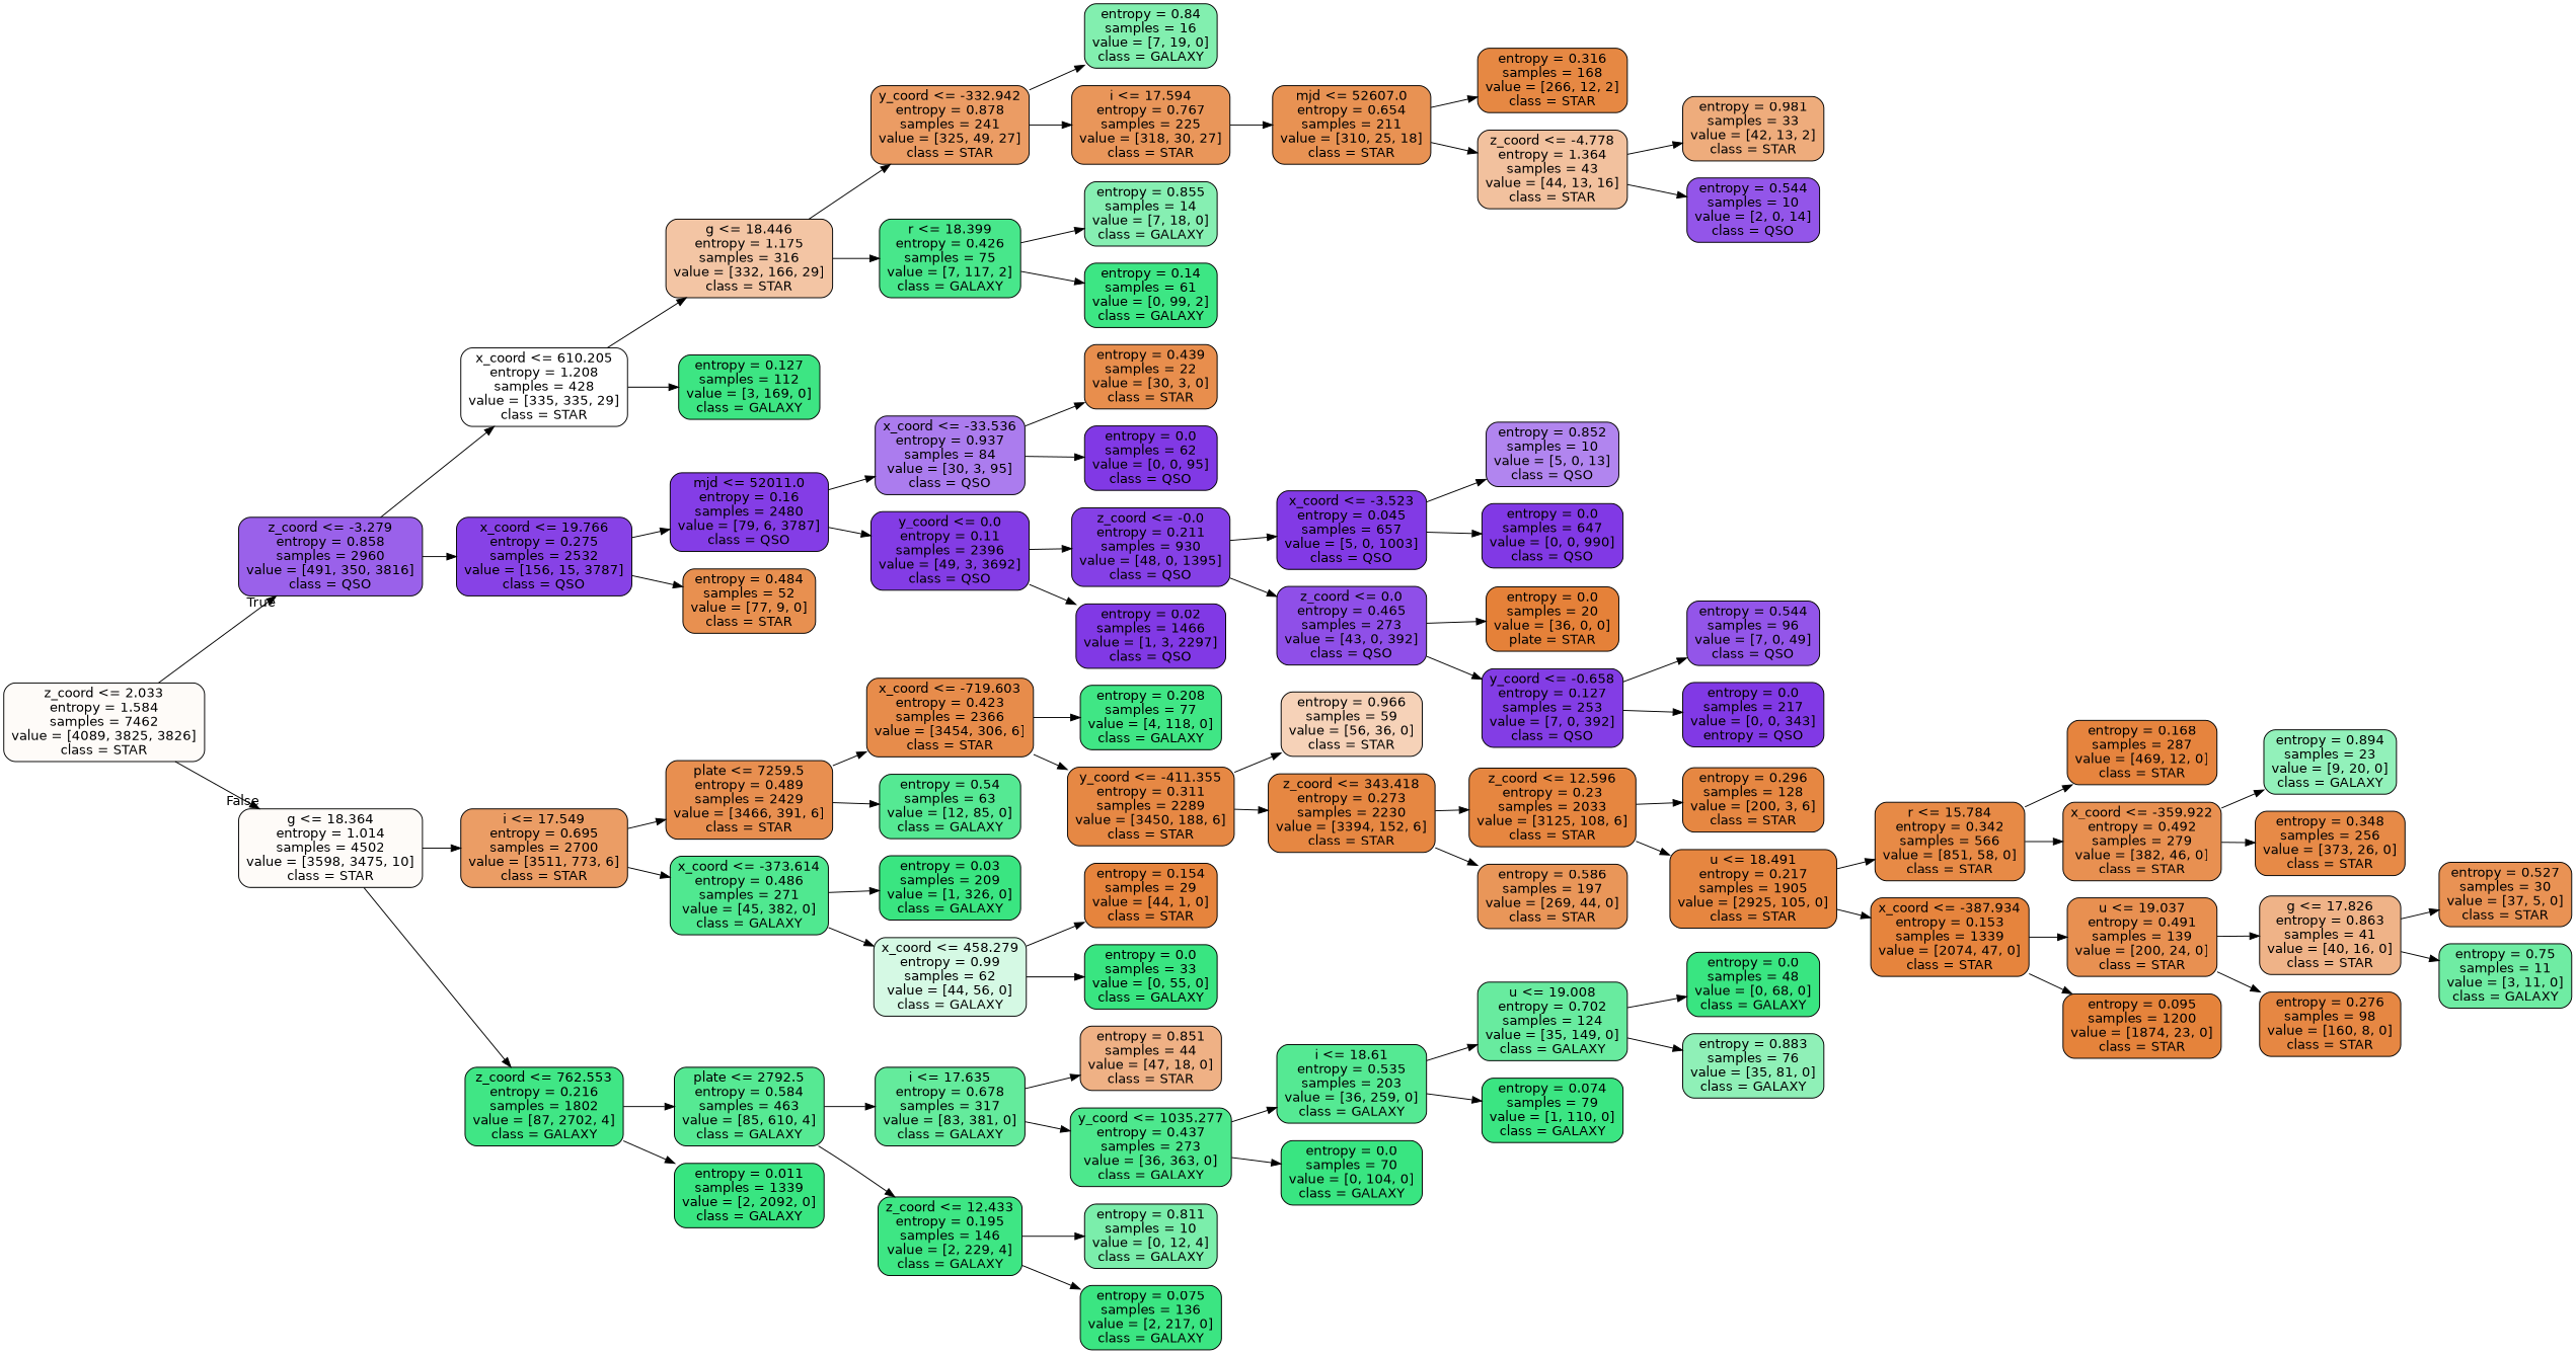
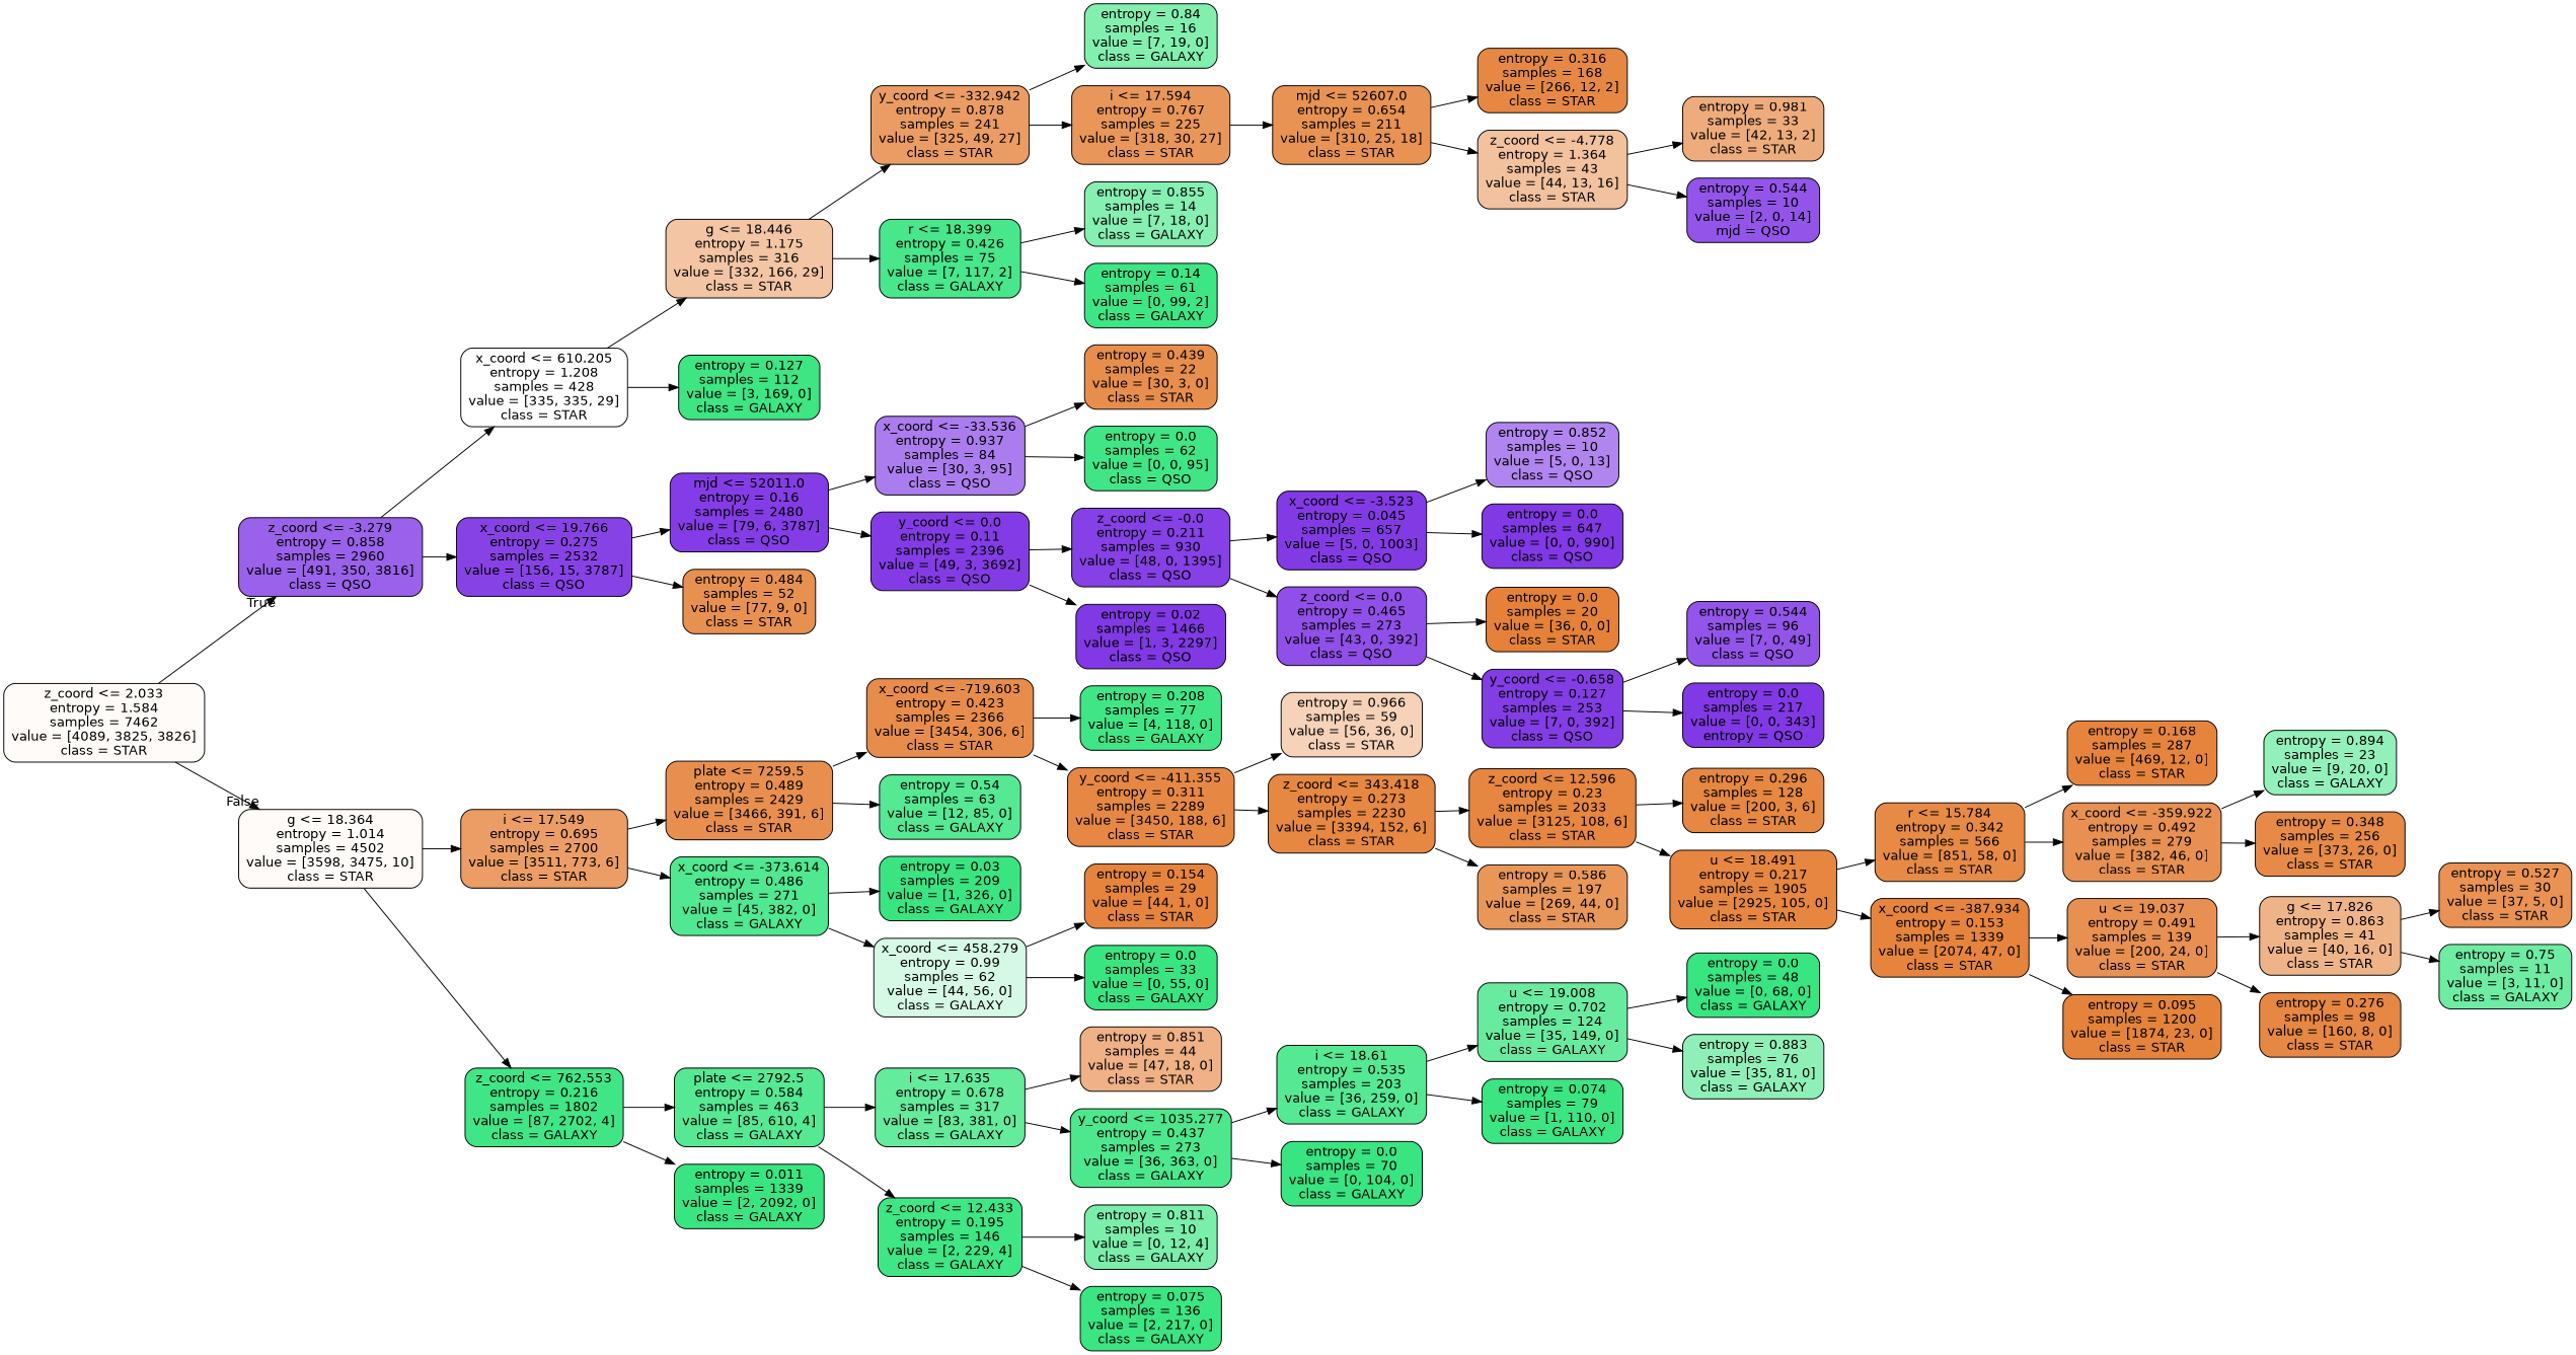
  digraph {
    rankdir=LR
    node [color=black fillcolor="#8139e5" fontname=helvetica shape=box style="filled, rounded"]
    edge [fontname=helvetica]
    n1 [fillcolor="#fefbf8" label="z_coord <= 2.033\nentropy = 1.584\nsamples = 7462\nvalue = [4089, 3825, 3826]\nclass = STAR"]
    n2 [fillcolor="#9a61ea" label="z_coord <= -3.279\nentropy = 0.858\nsamples = 2960\nvalue = [491, 350, 3816]\nclass = QSO"]
    n3 [fillcolor="#fefbf8" label="g <= 18.364\nentropy = 1.014\nsamples = 4502\nvalue = [3598, 3475, 10]\nclass = STAR"]
    n4 [fillcolor="#ffffff" label="x_coord <= 610.205\nentropy = 1.208\nsamples = 428\nvalue = [335, 335, 29]\nclass = STAR"]
    n5 [fillcolor="#8742e6" label="x_coord <= 19.766\nentropy = 0.275\nsamples = 2532\nvalue = [156, 15, 3787]\nclass = QSO"]
    n6 [fillcolor="#eb9d65" label="i <= 17.549\nentropy = 0.695\nsamples = 2700\nvalue = [3511, 773, 6]\nclass = STAR"]
    n7 [fillcolor="#40e685" label="z_coord <= 762.553\nentropy = 0.216\nsamples = 1802\nvalue = [87, 2702, 4]\nclass = GALAXY"]
    n8 [fillcolor="#f3c5a4" label="g <= 18.446\nentropy = 1.175\nsamples = 316\nvalue = [332, 166, 29]\nclass = STAR"]
    n9 [fillcolor="#3de583" label="entropy = 0.127\nsamples = 112\nvalue = [3, 169, 0]\nclass = GALAXY"]
    n10 [fillcolor="#843de6" label="mjd <= 52011.0\nentropy = 0.16\nsamples = 2480\nvalue = [79, 6, 3787]\nclass = QSO"]
    n11 [fillcolor="#e89050" label="entropy = 0.484\nsamples = 52\nvalue = [77, 9, 0]\nclass = STAR"]
    n12 [fillcolor="#eb9c64" label="y_coord <= -332.942\nentropy = 0.878\nsamples = 241\nvalue = [325, 49, 27]\nclass = STAR"]
    n13 [fillcolor="#48e78b" label="r <= 18.399\nentropy = 0.426\nsamples = 75\nvalue = [7, 117, 2]\nclass = GALAXY"]
    n14 [fillcolor="#82efaf" label="entropy = 0.84\nsamples = 16\nvalue = [7, 19, 0]\nclass = GALAXY"]
    n15 [fillcolor="#e9965a" label="i <= 17.594\nentropy = 0.767\nsamples = 225\nvalue = [318, 30, 27]\nclass = STAR"]
    n16 [fillcolor="#86efb2" label="entropy = 0.855\nsamples = 14\nvalue = [7, 18, 0]\nclass = GALAXY"]
    n17 [fillcolor="#3de684" label="entropy = 0.14\nsamples = 61\nvalue = [0, 99, 2]\nclass = GALAXY"]
    n18 [fillcolor="#e89253" label="mjd <= 52607.0\nentropy = 0.654\nsamples = 211\nvalue = [310, 25, 18]\nclass = STAR"]
    n19 [fillcolor="#e68843" label="entropy = 0.316\nsamples = 168\nvalue = [266, 12, 2]\nclass = STAR"]
    n20 [fillcolor="#f2c19e" label="z_coord <= -4.778\nentropy = 1.364\nsamples = 43\nvalue = [44, 13, 16]\nclass = STAR"]
    n21 [fillcolor="#eeac7c" label="entropy = 0.981\nsamples = 33\nvalue = [42, 13, 2]\nclass = STAR"]
-   n22 [fillcolor="#9355e9" label="entropy = 0.544\nsamples = 10\nvalue = [2, 0, 14]\nclass = QSO"]
+   n22 [fillcolor="#9355e9" label="entropy = 0.544\nsamples = 10\nvalue = [2, 0, 14]\nmjd = QSO"]
    n23 [fillcolor="#ab7cee" label="x_coord <= -33.536\nentropy = 0.937\nsamples = 84\nvalue = [30, 3, 95]\nclass = QSO"]
    n24 [fillcolor="#833ce5" label="y_coord <= 0.0\nentropy = 0.11\nsamples = 2396\nvalue = [49, 3, 3692]\nclass = QSO"]
    n25 [fillcolor="#e88e4d" label="entropy = 0.439\nsamples = 22\nvalue = [30, 3, 0]\nclass = STAR"]
-   n26 [label="entropy = 0.0\nsamples = 62\nvalue = [0, 0, 95]\nclass = QSO"]
+   n26 [fillcolor="#40e685" label="entropy = 0.0\nsamples = 62\nvalue = [0, 0, 95]\nclass = QSO"]
    n27 [fillcolor="#8540e6" label="z_coord <= -0.0\nentropy = 0.211\nsamples = 930\nvalue = [48, 0, 1395]\nclass = QSO"]
    n28 [label="entropy = 0.02\nsamples = 1466\nvalue = [1, 3, 2297]\nclass = QSO"]
    n29 [fillcolor="#823ae5" label="x_coord <= -3.523\nentropy = 0.045\nsamples = 657\nvalue = [5, 0, 1003]\nclass = QSO"]
    n30 [fillcolor="#8f4fe8" label="z_coord <= 0.0\nentropy = 0.465\nsamples = 273\nvalue = [43, 0, 392]\nclass = QSO"]
    n31 [fillcolor="#b185ef" label="entropy = 0.852\nsamples = 10\nvalue = [5, 0, 13]\nclass = QSO"]
    n32 [label="entropy = 0.0\nsamples = 647\nvalue = [0, 0, 990]\nclass = QSO"]
-   n33 [fillcolor="#e58139" label="entropy = 0.0\nsamples = 20\nvalue = [36, 0, 0]\nplate = STAR"]
+   n33 [fillcolor="#e58139" label="entropy = 0.0\nsamples = 20\nvalue = [36, 0, 0]\nclass = STAR"]
    n34 [fillcolor="#833de5" label="y_coord <= -0.658\nentropy = 0.127\nsamples = 253\nvalue = [7, 0, 392]\nclass = QSO"]
    n35 [fillcolor="#9355e9" label="entropy = 0.544\nsamples = 96\nvalue = [7, 0, 49]\nclass = QSO"]
    n36 [label="entropy = 0.0\nsamples = 217\nvalue = [0, 0, 343]\nentropy = QSO"]
    n37 [fillcolor="#e88f50" label="plate <= 7259.5\nentropy = 0.489\nsamples = 2429\nvalue = [3466, 391, 6]\nclass = STAR"]
    n38 [fillcolor="#50e890" label="x_coord <= -373.614\nentropy = 0.486\nsamples = 271\nvalue = [45, 382, 0]\nclass = GALAXY"]
    n39 [fillcolor="#56e993" label="plate <= 2792.5\nentropy = 0.584\nsamples = 463\nvalue = [85, 610, 4]\nclass = GALAXY"]
    n40 [fillcolor="#39e581" label="entropy = 0.011\nsamples = 1339\nvalue = [2, 2092, 0]\nclass = GALAXY"]
    n41 [fillcolor="#e78c4b" label="x_coord <= -719.603\nentropy = 0.423\nsamples = 2366\nvalue = [3454, 306, 6]\nclass = STAR"]
    n42 [fillcolor="#55e993" label="entropy = 0.54\nsamples = 63\nvalue = [12, 85, 0]\nclass = GALAXY"]
    n43 [fillcolor="#3ae581" label="entropy = 0.03\nsamples = 209\nvalue = [1, 326, 0]\nclass = GALAXY"]
    n44 [fillcolor="#d5f9e4" label="x_coord <= 458.279\nentropy = 0.99\nsamples = 62\nvalue = [44, 56, 0]\nclass = GALAXY"]
    n45 [fillcolor="#40e685" label="entropy = 0.208\nsamples = 77\nvalue = [4, 118, 0]\nclass = GALAXY"]
    n46 [fillcolor="#e68844" label="y_coord <= -411.355\nentropy = 0.311\nsamples = 2289\nvalue = [3450, 188, 6]\nclass = STAR"]
    n47 [fillcolor="#f6d2b8" label="entropy = 0.966\nsamples = 59\nvalue = [56, 36, 0]\nclass = STAR"]
    n48 [fillcolor="#e68742" label="z_coord <= 343.418\nentropy = 0.273\nsamples = 2230\nvalue = [3394, 152, 6]\nclass = STAR"]
    n49 [fillcolor="#e68640" label="z_coord <= 12.596\nentropy = 0.23\nsamples = 2033\nvalue = [3125, 108, 6]\nclass = STAR"]
    n50 [fillcolor="#e99659" label="entropy = 0.586\nsamples = 197\nvalue = [269, 44, 0]\nclass = STAR"]
    n51 [fillcolor="#e68742" label="entropy = 0.296\nsamples = 128\nvalue = [200, 3, 6]\nclass = STAR"]
    n52 [fillcolor="#e68640" label="u <= 18.491\nentropy = 0.217\nsamples = 1905\nvalue = [2925, 105, 0]\nclass = STAR"]
    n53 [fillcolor="#e78a46" label="r <= 15.784\nentropy = 0.342\nsamples = 566\nvalue = [851, 58, 0]\nclass = STAR"]
    n54 [fillcolor="#e6843d" label="x_coord <= -387.934\nentropy = 0.153\nsamples = 1339\nvalue = [2074, 47, 0]\nclass = STAR"]
    n55 [fillcolor="#e6843e" label="entropy = 0.168\nsamples = 287\nvalue = [469, 12, 0]\nclass = STAR"]
    n56 [fillcolor="#e89051" label="x_coord <= -359.922\nentropy = 0.492\nsamples = 279\nvalue = [382, 46, 0]\nclass = STAR"]
    n57 [fillcolor="#e89051" label="u <= 19.037\nentropy = 0.491\nsamples = 139\nvalue = [200, 24, 0]\nclass = STAR"]
    n58 [fillcolor="#e5833b" label="entropy = 0.095\nsamples = 1200\nvalue = [1874, 23, 0]\nclass = STAR"]
    n59 [fillcolor="#92f1ba" label="entropy = 0.894\nsamples = 23\nvalue = [9, 20, 0]\nclass = GALAXY"]
    n60 [fillcolor="#e78a47" label="entropy = 0.348\nsamples = 256\nvalue = [373, 26, 0]\nclass = STAR"]
    n61 [fillcolor="#efb388" label="g <= 17.826\nentropy = 0.863\nsamples = 41\nvalue = [40, 16, 0]\nclass = STAR"]
    n62 [fillcolor="#e68743" label="entropy = 0.276\nsamples = 98\nvalue = [160, 8, 0]\nclass = STAR"]
    n63 [fillcolor="#e99254" label="entropy = 0.527\nsamples = 30\nvalue = [37, 5, 0]\nclass = STAR"]
    n64 [fillcolor="#6feca3" label="entropy = 0.75\nsamples = 11\nvalue = [3, 11, 0]\nclass = GALAXY"]
    n65 [fillcolor="#e6843d" label="entropy = 0.154\nsamples = 29\nvalue = [44, 1, 0]\nclass = STAR"]
    n66 [fillcolor="#39e581" label="entropy = 0.0\nsamples = 33\nvalue = [0, 55, 0]\nclass = GALAXY"]
    n67 [fillcolor="#64eb9c" label="i <= 17.635\nentropy = 0.678\nsamples = 317\nvalue = [83, 381, 0]\nclass = GALAXY"]
    n68 [fillcolor="#3ee684" label="z_coord <= 12.433\nentropy = 0.195\nsamples = 146\nvalue = [2, 229, 4]\nclass = GALAXY"]
    n69 [fillcolor="#efb185" label="entropy = 0.851\nsamples = 44\nvalue = [47, 18, 0]\nclass = STAR"]
    n70 [fillcolor="#4de88d" label="y_coord <= 1035.277\nentropy = 0.437\nsamples = 273\nvalue = [36, 363, 0]\nclass = GALAXY"]
    n71 [fillcolor="#7beeab" label="entropy = 0.811\nsamples = 10\nvalue = [0, 12, 4]\nclass = GALAXY"]
    n72 [fillcolor="#3be582" label="entropy = 0.075\nsamples = 136\nvalue = [2, 217, 0]\nclass = GALAXY"]
    n73 [fillcolor="#55e993" label="i <= 18.61\nentropy = 0.535\nsamples = 203\nvalue = [36, 259, 0]\nclass = GALAXY"]
    n74 [fillcolor="#39e581" label="entropy = 0.0\nsamples = 70\nvalue = [0, 104, 0]\nclass = GALAXY"]
    n75 [fillcolor="#68eb9f" label="u <= 19.008\nentropy = 0.702\nsamples = 124\nvalue = [35, 149, 0]\nclass = GALAXY"]
    n76 [fillcolor="#3be582" label="entropy = 0.074\nsamples = 79\nvalue = [1, 110, 0]\nclass = GALAXY"]
    n77 [fillcolor="#39e581" label="entropy = 0.0\nsamples = 48\nvalue = [0, 68, 0]\nclass = GALAXY"]
    n78 [fillcolor="#8ff0b7" label="entropy = 0.883\nsamples = 76\nvalue = [35, 81, 0]\nclass = GALAXY"]
    n1 -> n2 [headlabel=True labelangle=45 labeldistance=2.5]
    n1 -> n3 [headlabel=False labelangle=-45 labeldistance=2.5]
    n2 -> n4
    n2 -> n5
    n3 -> n6
    n3 -> n7
    n4 -> n8
    n4 -> n9
    n5 -> n10
    n5 -> n11
    n6 -> n37
    n6 -> n38
    n7 -> n39
    n7 -> n40
    n8 -> n12
    n8 -> n13
    n10 -> n23
    n10 -> n24
    n12 -> n14
    n12 -> n15
    n13 -> n16
    n13 -> n17
    n15 -> n18
    n18 -> n19
    n18 -> n20
    n20 -> n21
    n20 -> n22
    n23 -> n25
    n23 -> n26
    n24 -> n27
    n24 -> n28
    n27 -> n29
    n27 -> n30
    n29 -> n31
    n29 -> n32
    n30 -> n33
    n30 -> n34
    n34 -> n35
    n34 -> n36
    n37 -> n41
    n37 -> n42
    n38 -> n43
    n38 -> n44
    n39 -> n67
    n39 -> n68
    n41 -> n45
    n41 -> n46
    n44 -> n65
    n44 -> n66
    n46 -> n47
    n46 -> n48
    n48 -> n49
    n48 -> n50
    n49 -> n51
    n49 -> n52
    n52 -> n53
    n52 -> n54
    n53 -> n55
    n53 -> n56
    n54 -> n57
    n54 -> n58
    n56 -> n59
    n56 -> n60
    n57 -> n61
    n57 -> n62
    n61 -> n63
    n61 -> n64
    n67 -> n69
    n67 -> n70
    n68 -> n71
    n68 -> n72
    n70 -> n73
    n70 -> n74
    n73 -> n75
    n73 -> n76
    n75 -> n77
    n75 -> n78
  }
